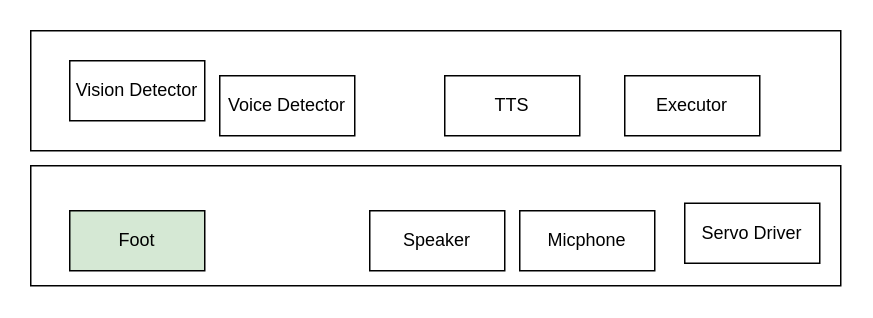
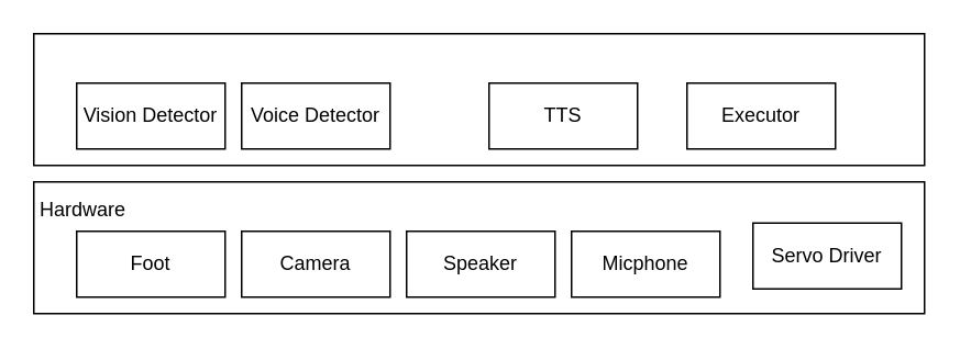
  <mxCell id="0" />
  <mxCell id="1" parent="0" />
  <mxCell id="2" value="" style="rounded=0;whiteSpace=wrap;html=1;" vertex="1" parent="1"><mxGeometry x="20" y="20" width="540" height="80" as="geometry" /></mxCell>
  <mxCell id="3" value="" style="rounded=0;whiteSpace=wrap;html=1;" vertex="1" parent="1"><mxGeometry x="20" y="110" width="540" height="80" as="geometry" /></mxCell>
- <mxCell id="4" value="Foot" style="rounded=0;whiteSpace=wrap;html=1;fillColor=#d5e8d4;" vertex="1" parent="1"><mxGeometry x="46" y="140" width="90" height="40" as="geometry" /></mxCell>
+ <mxCell id="4" value="Foot" style="rounded=0;whiteSpace=wrap;html=1;" vertex="1" parent="1"><mxGeometry x="46" y="140" width="90" height="40" as="geometry" /></mxCell>
+ <mxCell id="5" value="Camera" style="rounded=0;whiteSpace=wrap;html=1;" vertex="1" parent="1"><mxGeometry x="146" y="140" width="90" height="40" as="geometry" /></mxCell>
  <mxCell id="6" value="Speaker" style="rounded=0;whiteSpace=wrap;html=1;" vertex="1" parent="1"><mxGeometry x="246" y="140" width="90" height="40" as="geometry" /></mxCell>
  <mxCell id="7" value="Micphone" style="rounded=0;whiteSpace=wrap;html=1;" vertex="1" parent="1"><mxGeometry x="346" y="140" width="90" height="40" as="geometry" /></mxCell>
  <mxCell id="8" value="Servo Driver" style="rounded=0;whiteSpace=wrap;html=1;" vertex="1" parent="1"><mxGeometry x="456" y="135" width="90" height="40" as="geometry" /></mxCell>
- <mxCell id="9" value="Vision Detector" style="rounded=0;whiteSpace=wrap;html=1;" vertex="1" parent="1"><mxGeometry x="46" y="40" width="90" height="40" as="geometry" /></mxCell>
+ <mxCell id="9" value="Vision Detector" style="rounded=0;whiteSpace=wrap;html=1;" vertex="1" parent="1"><mxGeometry x="46" y="50" width="90" height="40" as="geometry" /></mxCell>
  <mxCell id="10" value="Voice Detector" style="rounded=0;whiteSpace=wrap;html=1;" vertex="1" parent="1"><mxGeometry x="146" y="50" width="90" height="40" as="geometry" /></mxCell>
  <mxCell id="11" value="TTS" style="rounded=0;whiteSpace=wrap;html=1;" vertex="1" parent="1"><mxGeometry x="296" y="50" width="90" height="40" as="geometry" /></mxCell>
  <mxCell id="12" value="Executor" style="rounded=0;whiteSpace=wrap;html=1;" vertex="1" parent="1"><mxGeometry x="416" y="50" width="90" height="40" as="geometry" /></mxCell>
+ <mxCell id="13" value="Hardware" style="text;html=1;strokeColor=none;fillColor=none;align=center;verticalAlign=middle;whiteSpace=wrap;rounded=0;" vertex="1" parent="1"><mxGeometry x="30" y="117" width="40" height="20" as="geometry" /></mxCell>
